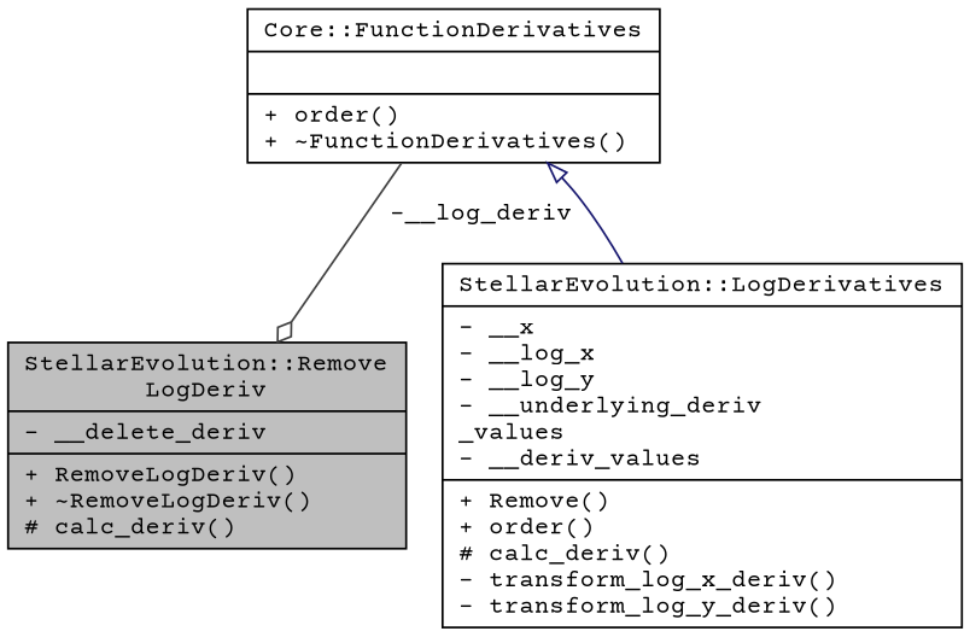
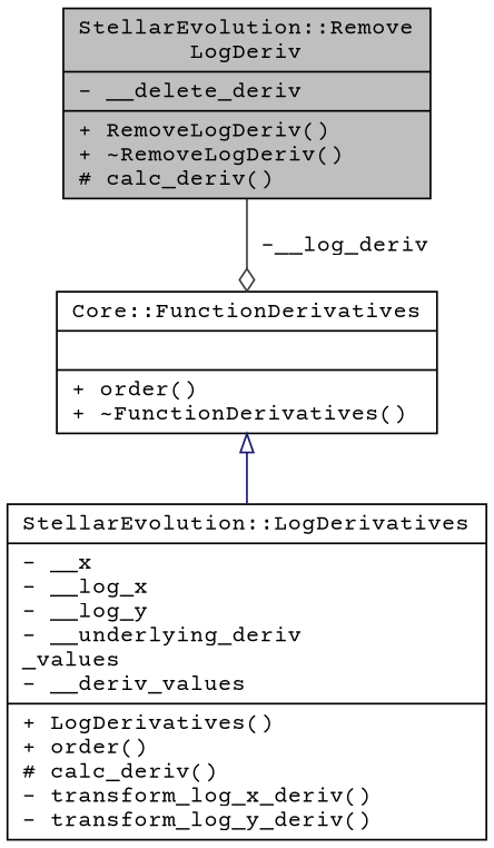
  digraph {
    fontname="Courier Prime"
    node [color=black fillcolor=white fontname="Courier Prime" fontsize=12 shape=record style=filled]
    edge [fontname="Courier Prime" fontsize=12 labelfontname=Helvetica labelfontsize=12 style=solid]
    n1 [fillcolor=grey75 fontcolor=black height=0.2 label="{StellarEvolution::Remove\lLogDeriv\n|- __delete_deriv\l|+ RemoveLogDeriv()\l+ ~RemoveLogDeriv()\l# calc_deriv()\l}" width=0.4]
-   n2 [height=0.2 label="{StellarEvolution::LogDerivatives\n|- __x\l- __log_x\l- __log_y\l- __underlying_deriv\l_values\l- __deriv_values\l|+ Remove()\l+ order()\l# calc_deriv()\l- transform_log_x_deriv()\l- transform_log_y_deriv()\l}" width=0.4]
+   n2 [height=0.2 label="{StellarEvolution::LogDerivatives\n|- __x\l- __log_x\l- __log_y\l- __underlying_deriv\l_values\l- __deriv_values\l|+ LogDerivatives()\l+ order()\l# calc_deriv()\l- transform_log_x_deriv()\l- transform_log_y_deriv()\l}" width=0.4]
    n3 [height=0.2 label="{Core::FunctionDerivatives\n||+ order()\l+ ~FunctionDerivatives()\l}" width=0.4]
-   n3 -> n1 [arrowhead=odiamond color=grey25 label=" -__log_deriv"]
+   n1 -> n3 [arrowhead=odiamond color=grey25 label=" -__log_deriv"]
    n3 -> n2 [arrowtail=onormal color=midnightblue dir=back]
  }
